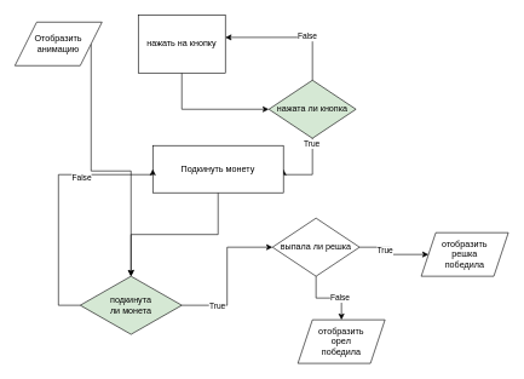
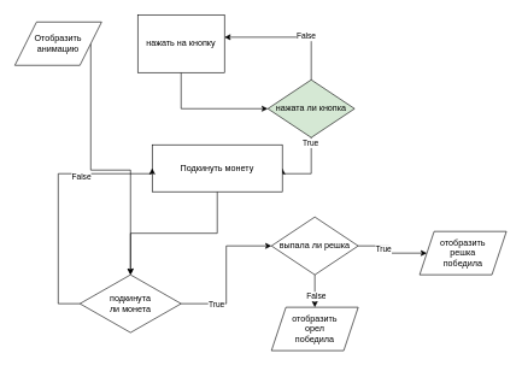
  <mxCell id="0" />
  <mxCell id="1" parent="0" />
  <mxCell id="2" value="" style="edgeStyle=orthogonalEdgeStyle;rounded=0;orthogonalLoop=1;jettySize=auto;html=1;entryX=0;entryY=0.5;entryDx=0;entryDy=0;" edge="1" parent="1" source="3" target="8"><mxGeometry relative="1" as="geometry"><Array as="points"><mxPoint x="250" y="150" /><mxPoint x="370" y="150" /></Array></mxGeometry></mxCell>
  <mxCell id="3" value="нажать на кнопку" style="rounded=0;whiteSpace=wrap;html=1;" vertex="1" parent="1"><mxGeometry x="190" y="20" width="120" height="80" as="geometry" /></mxCell>
  <mxCell id="4" style="edgeStyle=orthogonalEdgeStyle;rounded=0;orthogonalLoop=1;jettySize=auto;html=1;exitX=0;exitY=0.5;exitDx=0;exitDy=0;" edge="1" parent="1" source="5" target="22"><mxGeometry relative="1" as="geometry"><mxPoint x="240" y="170" as="targetPoint" /></mxGeometry></mxCell>
  <mxCell id="5" value="&lt;div&gt;Отобразить&lt;/div&gt;&lt;div&gt;анимацию&lt;br&gt;&lt;/div&gt;" style="shape=parallelogram;perimeter=parallelogramPerimeter;whiteSpace=wrap;html=1;fixedSize=1;size=30;direction=west;" vertex="1" parent="1"><mxGeometry x="20" y="30" width="120" height="60" as="geometry" /></mxCell>
  <mxCell id="6" style="edgeStyle=orthogonalEdgeStyle;rounded=0;orthogonalLoop=1;jettySize=auto;html=1;entryX=1;entryY=0.5;entryDx=0;entryDy=0;" edge="1" parent="1" source="8" target="17"><mxGeometry relative="1" as="geometry"><Array as="points"><mxPoint x="430" y="240" /></Array></mxGeometry></mxCell>
  <mxCell id="7" value="True" style="edgeLabel;html=1;align=center;verticalAlign=middle;resizable=0;points=[];" vertex="1" connectable="0" parent="6"><mxGeometry x="-0.85" y="-2" relative="1" as="geometry"><mxPoint as="offset" /></mxGeometry></mxCell>
  <mxCell id="8" value="нажата ли кнопка" style="rhombus;whiteSpace=wrap;html=1;fillColor=#d5e8d4;" vertex="1" parent="1"><mxGeometry x="370" y="110" width="120" height="80" as="geometry" /></mxCell>
  <mxCell id="9" style="edgeStyle=orthogonalEdgeStyle;rounded=0;orthogonalLoop=1;jettySize=auto;html=1;entryX=1;entryY=0.388;entryDx=0;entryDy=0;entryPerimeter=0;" edge="1" parent="1" source="8" target="3"><mxGeometry relative="1" as="geometry"><Array as="points"><mxPoint x="430" y="51" /></Array></mxGeometry></mxCell>
  <mxCell id="10" value="False" style="edgeLabel;html=1;align=center;verticalAlign=middle;resizable=0;points=[];" vertex="1" connectable="0" parent="9"><mxGeometry x="-0.258" y="-2" relative="1" as="geometry"><mxPoint as="offset" /></mxGeometry></mxCell>
  <mxCell id="11" value="" style="edgeStyle=orthogonalEdgeStyle;rounded=0;orthogonalLoop=1;jettySize=auto;html=1;" edge="1" parent="1" source="15" target="23"><mxGeometry relative="1" as="geometry" /></mxCell>
  <mxCell id="12" value="True" style="edgeLabel;html=1;align=center;verticalAlign=middle;resizable=0;points=[];" vertex="1" connectable="0" parent="11"><mxGeometry x="-0.356" y="-4" relative="1" as="geometry"><mxPoint as="offset" /></mxGeometry></mxCell>
  <mxCell id="13" value="" style="edgeStyle=orthogonalEdgeStyle;rounded=0;orthogonalLoop=1;jettySize=auto;html=1;entryX=0.5;entryY=0;entryDx=0;entryDy=0;" edge="1" parent="1" source="15" target="24"><mxGeometry relative="1" as="geometry"><mxPoint x="460" y="440" as="targetPoint" /></mxGeometry></mxCell>
  <mxCell id="14" value="False" style="edgeLabel;html=1;align=center;verticalAlign=middle;resizable=0;points=[];" vertex="1" connectable="0" parent="13"><mxGeometry x="0.3" y="1" relative="1" as="geometry"><mxPoint as="offset" /></mxGeometry></mxCell>
  <mxCell id="15" value="выпала ли решка" style="rhombus;whiteSpace=wrap;html=1;" vertex="1" parent="1"><mxGeometry x="375" y="300" width="120" height="80" as="geometry" /></mxCell>
  <mxCell id="16" value="" style="edgeStyle=orthogonalEdgeStyle;rounded=0;orthogonalLoop=1;jettySize=auto;html=1;" edge="1" parent="1" source="17" target="22"><mxGeometry relative="1" as="geometry" /></mxCell>
  <mxCell id="17" value="Подкинуть монету" style="rounded=0;whiteSpace=wrap;html=1;" vertex="1" parent="1"><mxGeometry x="210" y="200" width="180" height="65" as="geometry" /></mxCell>
  <mxCell id="18" style="edgeStyle=orthogonalEdgeStyle;rounded=0;orthogonalLoop=1;jettySize=auto;html=1;entryX=0;entryY=0.5;entryDx=0;entryDy=0;" edge="1" parent="1" source="22" target="15"><mxGeometry relative="1" as="geometry" /></mxCell>
  <mxCell id="19" value="True" style="edgeLabel;html=1;align=center;verticalAlign=middle;resizable=0;points=[];" vertex="1" connectable="0" parent="18"><mxGeometry x="-0.53" relative="1" as="geometry"><mxPoint as="offset" /></mxGeometry></mxCell>
  <mxCell id="20" style="edgeStyle=orthogonalEdgeStyle;rounded=0;orthogonalLoop=1;jettySize=auto;html=1;entryX=0;entryY=0.5;entryDx=0;entryDy=0;" edge="1" parent="1" source="22" target="17"><mxGeometry relative="1" as="geometry"><Array as="points"><mxPoint x="80" y="420" /><mxPoint x="80" y="240" /></Array></mxGeometry></mxCell>
  <mxCell id="21" value="False" style="edgeLabel;html=1;align=center;verticalAlign=middle;resizable=0;points=[];" vertex="1" connectable="0" parent="20"><mxGeometry x="0.388" y="-3" relative="1" as="geometry"><mxPoint as="offset" /></mxGeometry></mxCell>
- <mxCell id="22" value="&lt;div&gt;подкинута &lt;br&gt;&lt;/div&gt;&lt;div&gt;ли монета&lt;br&gt;&lt;/div&gt;" style="rhombus;whiteSpace=wrap;html=1;rounded=0;fillColor=#d5e8d4;" vertex="1" parent="1"><mxGeometry x="110" y="380" width="140" height="80" as="geometry" /></mxCell>
+ <mxCell id="22" value="&lt;div&gt;подкинута &lt;br&gt;&lt;/div&gt;&lt;div&gt;ли монета&lt;br&gt;&lt;/div&gt;" style="rhombus;whiteSpace=wrap;html=1;rounded=0;" vertex="1" parent="1"><mxGeometry x="110" y="380" width="140" height="80" as="geometry" /></mxCell>
  <mxCell id="23" value="&lt;div&gt;отобразить&lt;/div&gt;&lt;div&gt;решка &lt;br&gt;&lt;/div&gt;&lt;div&gt;победила&lt;br&gt;&lt;/div&gt;" style="shape=parallelogram;perimeter=parallelogramPerimeter;whiteSpace=wrap;html=1;fixedSize=1;" vertex="1" parent="1"><mxGeometry x="580" y="320" width="120" height="60" as="geometry" /></mxCell>
- <mxCell id="24" value="&lt;div&gt;отобразить&lt;/div&gt;&lt;div&gt;орел&lt;br&gt;&lt;/div&gt;&lt;div&gt;победила&lt;br&gt;&lt;/div&gt;" style="shape=parallelogram;perimeter=parallelogramPerimeter;whiteSpace=wrap;html=1;fixedSize=1;" vertex="1" parent="1"><mxGeometry x="410" y="440" width="120" height="60" as="geometry" /></mxCell>
+ <mxCell id="24" value="&lt;div&gt;отобразить&lt;/div&gt;&lt;div&gt;орел&lt;br&gt;&lt;/div&gt;&lt;div&gt;победила&lt;br&gt;&lt;/div&gt;" style="shape=parallelogram;perimeter=parallelogramPerimeter;whiteSpace=wrap;html=1;fixedSize=1;" vertex="1" parent="1"><mxGeometry x="375" y="425" width="120" height="60" as="geometry" /></mxCell>
